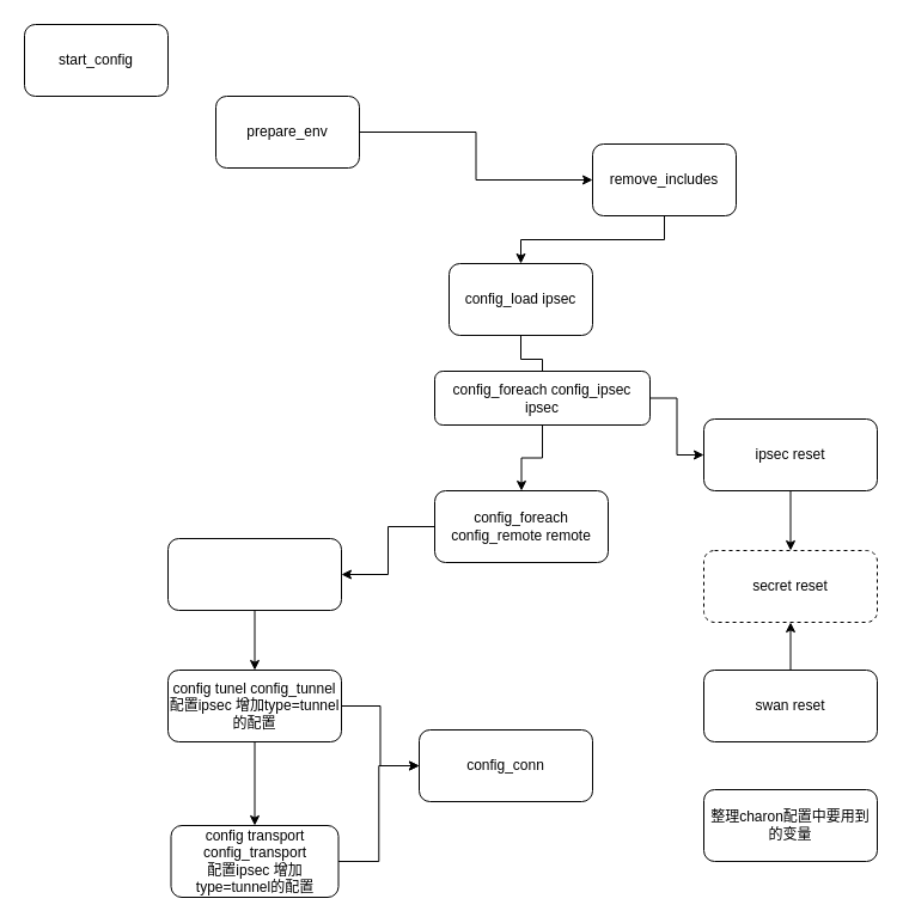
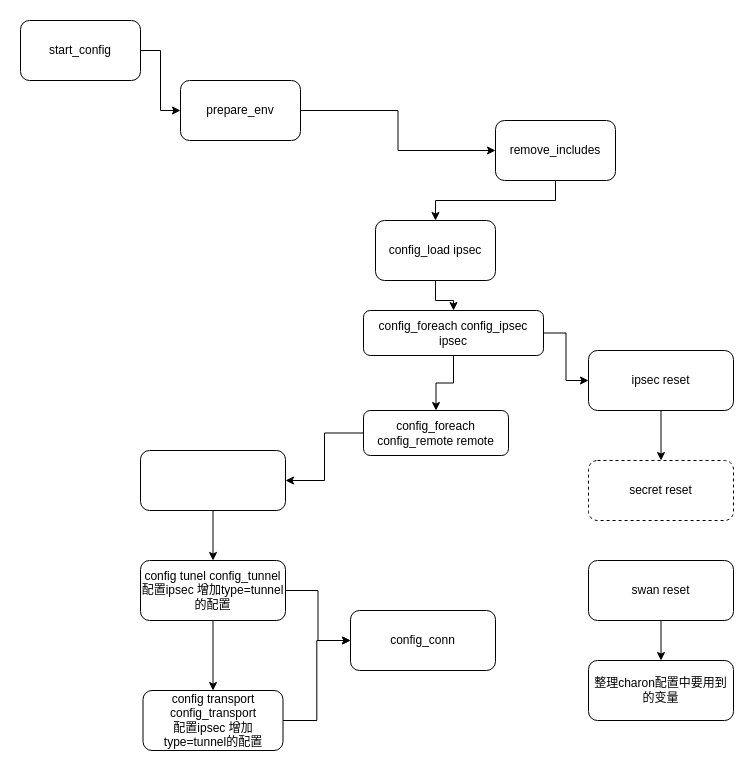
  <mxCell id="0" />
  <mxCell id="1" parent="0" />
+ <mxCell id="2" value="" style="edgeStyle=orthogonalEdgeStyle;rounded=0;orthogonalLoop=1;jettySize=auto;html=1;" edge="1" parent="1" source="3" target="5"><mxGeometry relative="1" as="geometry" /></mxCell>
  <mxCell id="3" value="start_config" style="rounded=1;whiteSpace=wrap;html=1;" vertex="1" parent="1"><mxGeometry x="20" y="20" width="120" height="60" as="geometry" /></mxCell>
  <mxCell id="4" value="" style="edgeStyle=orthogonalEdgeStyle;rounded=0;orthogonalLoop=1;jettySize=auto;html=1;" edge="1" parent="1" source="5" target="7"><mxGeometry relative="1" as="geometry" /></mxCell>
  <mxCell id="5" value="prepare_env" style="rounded=1;whiteSpace=wrap;html=1;" vertex="1" parent="1"><mxGeometry x="180" y="80" width="120" height="60" as="geometry" /></mxCell>
  <mxCell id="6" value="" style="edgeStyle=orthogonalEdgeStyle;rounded=0;orthogonalLoop=1;jettySize=auto;html=1;" edge="1" parent="1" source="7" target="9"><mxGeometry relative="1" as="geometry" /></mxCell>
  <mxCell id="7" value="remove_includes" style="rounded=1;whiteSpace=wrap;html=1;" vertex="1" parent="1"><mxGeometry x="495" y="120" width="120" height="60" as="geometry" /></mxCell>
- <mxCell id="8" value="" style="edgeStyle=orthogonalEdgeStyle;rounded=0;orthogonalLoop=1;jettySize=auto;html=1;endArrow=none;" edge="1" parent="1" source="9" target="12"><mxGeometry relative="1" as="geometry" /></mxCell>
+ <mxCell id="8" value="" style="edgeStyle=orthogonalEdgeStyle;rounded=0;orthogonalLoop=1;jettySize=auto;html=1;" edge="1" parent="1" source="9" target="12"><mxGeometry relative="1" as="geometry" /></mxCell>
  <mxCell id="9" value="config_load ipsec" style="rounded=1;whiteSpace=wrap;html=1;" vertex="1" parent="1"><mxGeometry x="375" y="220" width="120" height="60" as="geometry" /></mxCell>
  <mxCell id="10" value="" style="edgeStyle=orthogonalEdgeStyle;rounded=0;orthogonalLoop=1;jettySize=auto;html=1;" edge="1" parent="1" source="12" target="20"><mxGeometry relative="1" as="geometry" /></mxCell>
  <mxCell id="11" value="" style="edgeStyle=orthogonalEdgeStyle;rounded=0;orthogonalLoop=1;jettySize=auto;html=1;" edge="1" parent="1" source="12" target="14"><mxGeometry relative="1" as="geometry" /></mxCell>
  <mxCell id="12" value="config_foreach config_ipsec ipsec" style="rounded=1;whiteSpace=wrap;html=1;" vertex="1" parent="1"><mxGeometry x="363" y="310" width="180" height="45" as="geometry" /></mxCell>
  <mxCell id="13" value="" style="edgeStyle=orthogonalEdgeStyle;rounded=0;orthogonalLoop=1;jettySize=auto;html=1;" edge="1" parent="1" source="14" target="15"><mxGeometry relative="1" as="geometry" /></mxCell>
  <mxCell id="14" value="ipsec reset" style="rounded=1;whiteSpace=wrap;html=1;" vertex="1" parent="1"><mxGeometry x="588" y="350" width="145" height="60" as="geometry" /></mxCell>
  <mxCell id="15" value="secret reset" style="rounded=1;whiteSpace=wrap;html=1;dashed=1;" vertex="1" parent="1"><mxGeometry x="588" y="460" width="145" height="60" as="geometry" /></mxCell>
- <mxCell id="16" value="" style="edgeStyle=orthogonalEdgeStyle;rounded=0;orthogonalLoop=1;jettySize=auto;html=1;" edge="1" parent="1" source="17" target="15"><mxGeometry relative="1" as="geometry" /></mxCell>
+ <mxCell id="16" value="" style="edgeStyle=orthogonalEdgeStyle;rounded=0;orthogonalLoop=1;jettySize=auto;html=1;" edge="1" parent="1" source="17" target="18"><mxGeometry relative="1" as="geometry" /></mxCell>
  <mxCell id="17" value="swan reset" style="rounded=1;whiteSpace=wrap;html=1;" vertex="1" parent="1"><mxGeometry x="588" y="560" width="145" height="60" as="geometry" /></mxCell>
  <mxCell id="18" value="整理charon配置中要用到的变量" style="rounded=1;whiteSpace=wrap;html=1;" vertex="1" parent="1"><mxGeometry x="588" y="660" width="145" height="60" as="geometry" /></mxCell>
  <mxCell id="19" value="" style="edgeStyle=orthogonalEdgeStyle;rounded=0;orthogonalLoop=1;jettySize=auto;html=1;" edge="1" parent="1" source="20" target="22"><mxGeometry relative="1" as="geometry" /></mxCell>
- <mxCell id="20" value="config_foreach config_remote remote" style="rounded=1;whiteSpace=wrap;html=1;" vertex="1" parent="1"><mxGeometry x="363" y="410" width="145" height="60" as="geometry" /></mxCell>
+ <mxCell id="20" value="config_foreach config_remote remote" style="rounded=1;whiteSpace=wrap;html=1;" vertex="1" parent="1"><mxGeometry x="363" y="410" width="145" height="45" as="geometry" /></mxCell>
  <mxCell id="21" value="" style="edgeStyle=orthogonalEdgeStyle;rounded=0;orthogonalLoop=1;jettySize=auto;html=1;" edge="1" parent="1" source="22" target="25"><mxGeometry relative="1" as="geometry" /></mxCell>
  <mxCell id="22" value="" style="rounded=1;whiteSpace=wrap;html=1;" vertex="1" parent="1"><mxGeometry x="140" y="450" width="145" height="60" as="geometry" /></mxCell>
  <mxCell id="23" value="" style="edgeStyle=orthogonalEdgeStyle;rounded=0;orthogonalLoop=1;jettySize=auto;html=1;" edge="1" parent="1" source="25" target="28"><mxGeometry relative="1" as="geometry" /></mxCell>
  <mxCell id="24" value="" style="edgeStyle=orthogonalEdgeStyle;rounded=0;orthogonalLoop=1;jettySize=auto;html=1;" edge="1" parent="1" source="25" target="26"><mxGeometry relative="1" as="geometry" /></mxCell>
  <mxCell id="25" value="config tunel config_tunnel&lt;br&gt;配置ipsec 增加type=tunnel的配置" style="rounded=1;whiteSpace=wrap;html=1;" vertex="1" parent="1"><mxGeometry x="140" y="560" width="145" height="60" as="geometry" /></mxCell>
  <mxCell id="26" value="config_conn" style="rounded=1;whiteSpace=wrap;html=1;" vertex="1" parent="1"><mxGeometry x="350" y="610" width="145" height="60" as="geometry" /></mxCell>
  <mxCell id="27" style="edgeStyle=orthogonalEdgeStyle;rounded=0;orthogonalLoop=1;jettySize=auto;html=1;entryX=0;entryY=0.5;entryDx=0;entryDy=0;" edge="1" parent="1" source="28" target="26"><mxGeometry relative="1" as="geometry" /></mxCell>
  <mxCell id="28" value="config transport config_transport&lt;br&gt;配置ipsec 增加type=tunnel的配置" style="rounded=1;whiteSpace=wrap;html=1;" vertex="1" parent="1"><mxGeometry x="142.5" y="690" width="140" height="60" as="geometry" /></mxCell>
